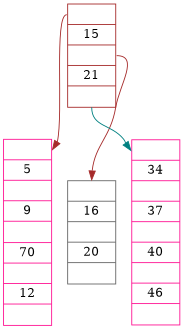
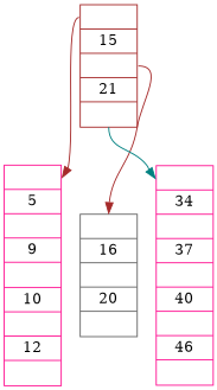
  digraph {
    node [color=deeppink shape=record]
    edge [color=brown headport=c0]
    n1 [color=brown label="{<c0> |<k1> 15 | <c1> |<k2> 21 | <c2> }"]
-   n2 [label="{<c0> |<k1> 5 | <c1> |<k2> 9 | <c2> |<k3> 70 | <c3> |<k4> 12 | <c4> }"]
+   n2 [label="{<c0> |<k1> 5 | <c1> |<k2> 9 | <c2> |<k3> 10 | <c3> |<k4> 12 | <c4> }"]
    n3 [color=gray40 label="{<c0> |<k1> 16 | <c1> |<k2> 20 | <c2> }"]
    n4 [label="{<c0> |<k1> 34 | <c1> |<k2> 37 | <c2> |<k3> 40 | <c3> |<k4> 46 | <c4> }"]
    n1 -> n2 [tailport=c0]
    n1 -> n3 [tailport=c1]
    n1 -> n4 [color=teal tailport=c2]
  }
